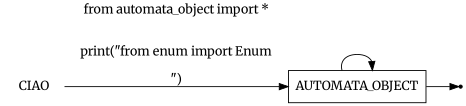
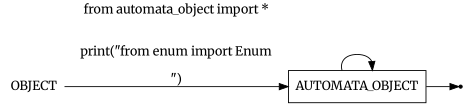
  digraph {
    rankdir=LR
    fontname=Merriweather
    node [fontname=Merriweather]
    edge [fontname=Merriweather]
-   n1 [label=CIAO shape=plaintext]
+   n1 [label=OBJECT shape=plaintext]
    n2 [label=AUTOMATA_OBJECT shape=box]
    end [shape=point]
    n1 -> n2 [label="from automata_object import *\n\n\nprint(\"from enum import Enum\n\n\")"]
    n2 -> n2
    n2 -> end
  }
